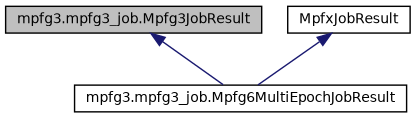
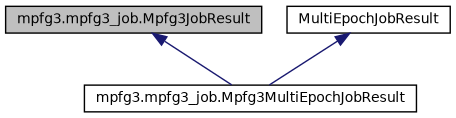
  digraph {
    node [color=black fillcolor=white fontname=Helvetica fontsize=10 shape=record style=filled]
    edge [color=midnightblue dir=back fontname=Helvetica fontsize=10 labelfontname=Helvetica labelfontsize=10 style=solid]
    n1 [fillcolor=grey75 fontcolor=black height=0.2 label="mpfg3.mpfg3_job.Mpfg3JobResult" width=0.4]
-   n2 [height=0.2 label="mpfg3.mpfg3_job.Mpfg6MultiEpochJobResult" width=0.4]
-   n3 [height=0.2 label=MpfxJobResult width=0.4]
+   n2 [height=0.2 label="mpfg3.mpfg3_job.Mpfg3MultiEpochJobResult" width=0.4]
+   n3 [height=0.2 label=MultiEpochJobResult width=0.4]
    n1 -> n2
    n3 -> n2
  }
